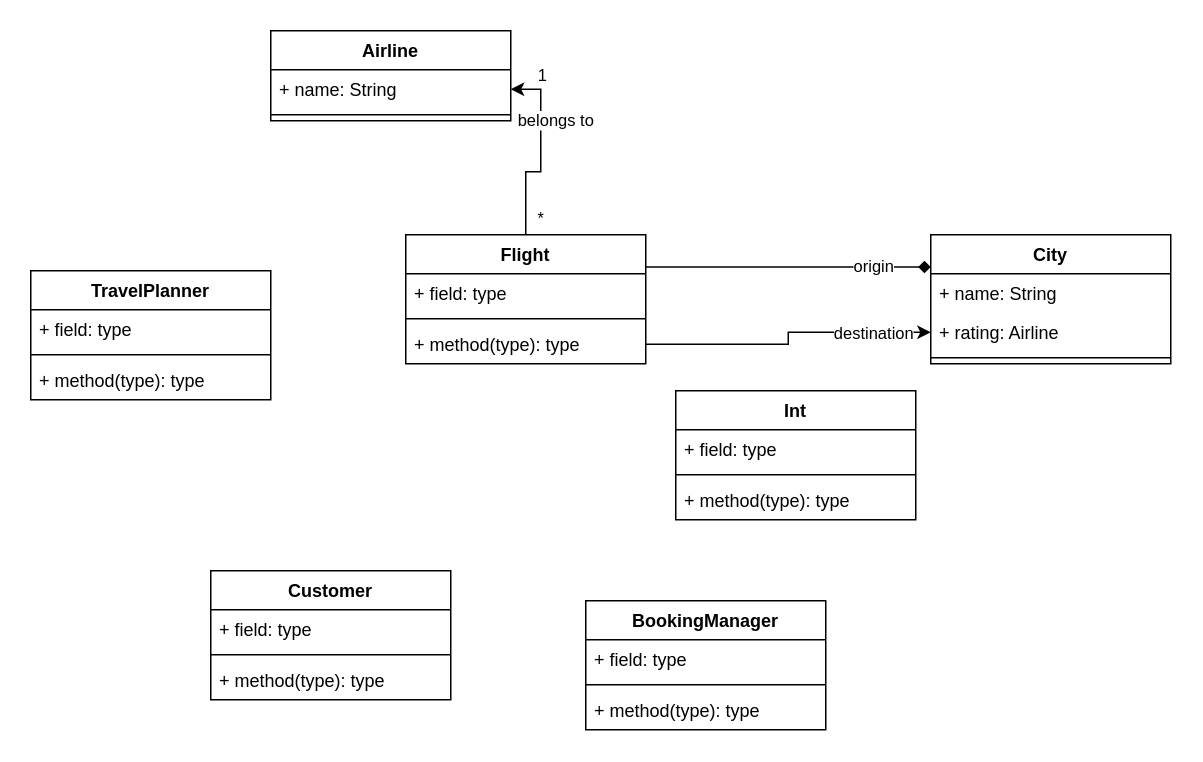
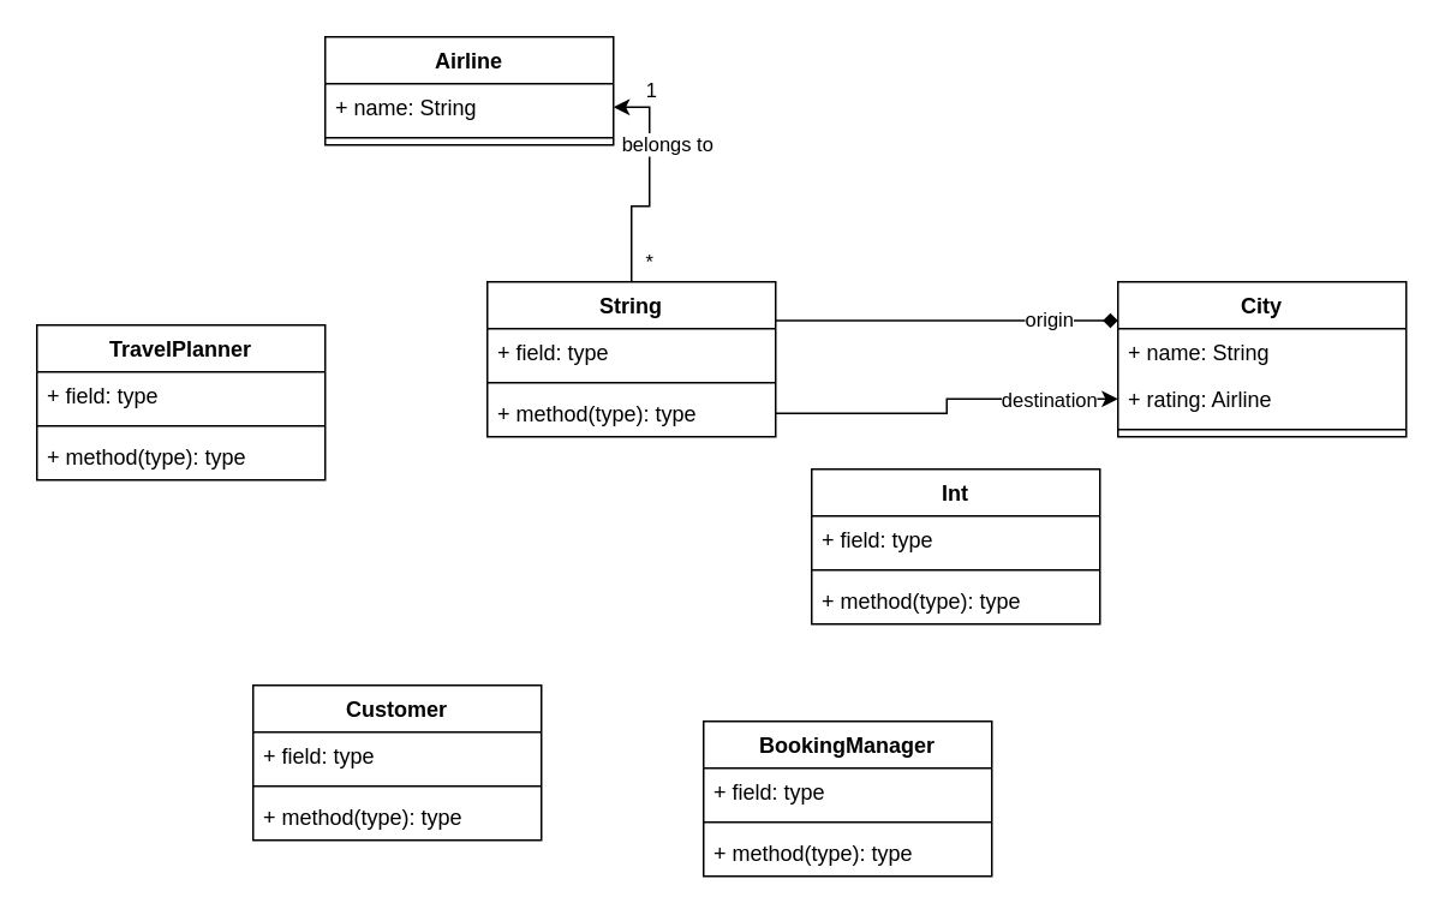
  <mxCell id="0" />
  <mxCell id="1" parent="0" />
  <mxCell id="2" value="City" style="swimlane;fontStyle=1;align=center;verticalAlign=top;childLayout=stackLayout;horizontal=1;startSize=26;horizontalStack=0;resizeParent=1;resizeParentMax=0;resizeLast=0;collapsible=1;marginBottom=0;" vertex="1" parent="1"><mxGeometry x="620" y="156" width="160" height="86" as="geometry" /></mxCell>
  <mxCell id="3" value="+ name: String" style="text;strokeColor=none;fillColor=none;align=left;verticalAlign=top;spacingLeft=4;spacingRight=4;overflow=hidden;rotatable=0;points=[[0,0.5],[1,0.5]];portConstraint=eastwest;" vertex="1" parent="2"><mxGeometry y="26" width="160" height="26" as="geometry" /></mxCell>
  <mxCell id="4" value="+ rating: Airline" style="text;strokeColor=none;fillColor=none;align=left;verticalAlign=top;spacingLeft=4;spacingRight=4;overflow=hidden;rotatable=0;points=[[0,0.5],[1,0.5]];portConstraint=eastwest;" vertex="1" parent="2"><mxGeometry y="52" width="160" height="26" as="geometry" /></mxCell>
  <mxCell id="5" value="" style="line;strokeWidth=1;fillColor=none;align=left;verticalAlign=middle;spacingTop=-1;spacingLeft=3;spacingRight=3;rotatable=0;labelPosition=right;points=[];portConstraint=eastwest;" vertex="1" parent="2"><mxGeometry y="78" width="160" height="8" as="geometry" /></mxCell>
  <mxCell id="6" style="edgeStyle=orthogonalEdgeStyle;rounded=0;orthogonalLoop=1;jettySize=auto;html=1;exitX=1;exitY=0.25;exitDx=0;exitDy=0;endArrow=diamond;endFill=1;entryX=0;entryY=0.25;entryDx=0;entryDy=0;" edge="1" parent="1" source="12" target="2"><mxGeometry relative="1" as="geometry"><mxPoint x="550" y="92" as="targetPoint" /></mxGeometry></mxCell>
  <mxCell id="7" value="origin" style="edgeLabel;html=1;align=center;verticalAlign=middle;resizable=0;points=[];" vertex="1" connectable="0" parent="6"><mxGeometry x="0.716" y="1" relative="1" as="geometry"><mxPoint x="-11.43" as="offset" /></mxGeometry></mxCell>
  <mxCell id="8" style="edgeStyle=orthogonalEdgeStyle;rounded=0;orthogonalLoop=1;jettySize=auto;html=1;exitX=0.5;exitY=0;exitDx=0;exitDy=0;entryX=1;entryY=0.5;entryDx=0;entryDy=0;endArrow=classic;endFill=1;" edge="1" parent="1" source="12" target="35"><mxGeometry relative="1" as="geometry" /></mxCell>
  <mxCell id="9" value="*" style="edgeLabel;html=1;align=center;verticalAlign=middle;resizable=0;points=[];" vertex="1" connectable="0" parent="8"><mxGeometry x="-0.807" y="-1" relative="1" as="geometry"><mxPoint x="8.99" as="offset" /></mxGeometry></mxCell>
  <mxCell id="10" value="1" style="edgeLabel;html=1;align=center;verticalAlign=middle;resizable=0;points=[];" vertex="1" connectable="0" parent="8"><mxGeometry x="0.69" relative="1" as="geometry"><mxPoint y="-9.03" as="offset" /></mxGeometry></mxCell>
  <mxCell id="11" value="belongs to" style="edgeLabel;html=1;align=center;verticalAlign=middle;resizable=0;points=[];" vertex="1" connectable="0" parent="8"><mxGeometry x="0.089" y="-1" relative="1" as="geometry"><mxPoint x="8.97" y="-17.03" as="offset" /></mxGeometry></mxCell>
- <mxCell id="12" value="Flight" style="swimlane;fontStyle=1;align=center;verticalAlign=top;childLayout=stackLayout;horizontal=1;startSize=26;horizontalStack=0;resizeParent=1;resizeParentMax=0;resizeLast=0;collapsible=1;marginBottom=0;" vertex="1" parent="1"><mxGeometry x="270" y="156" width="160" height="86" as="geometry" /></mxCell>
+ <mxCell id="12" value="String" style="swimlane;fontStyle=1;align=center;verticalAlign=top;childLayout=stackLayout;horizontal=1;startSize=26;horizontalStack=0;resizeParent=1;resizeParentMax=0;resizeLast=0;collapsible=1;marginBottom=0;" vertex="1" parent="1"><mxGeometry x="270" y="156" width="160" height="86" as="geometry" /></mxCell>
  <mxCell id="13" value="+ field: type" style="text;strokeColor=none;fillColor=none;align=left;verticalAlign=top;spacingLeft=4;spacingRight=4;overflow=hidden;rotatable=0;points=[[0,0.5],[1,0.5]];portConstraint=eastwest;" vertex="1" parent="12"><mxGeometry y="26" width="160" height="26" as="geometry" /></mxCell>
  <mxCell id="14" value="" style="line;strokeWidth=1;fillColor=none;align=left;verticalAlign=middle;spacingTop=-1;spacingLeft=3;spacingRight=3;rotatable=0;labelPosition=right;points=[];portConstraint=eastwest;" vertex="1" parent="12"><mxGeometry y="52" width="160" height="8" as="geometry" /></mxCell>
  <mxCell id="15" value="+ method(type): type" style="text;strokeColor=none;fillColor=none;align=left;verticalAlign=top;spacingLeft=4;spacingRight=4;overflow=hidden;rotatable=0;points=[[0,0.5],[1,0.5]];portConstraint=eastwest;" vertex="1" parent="12"><mxGeometry y="60" width="160" height="26" as="geometry" /></mxCell>
  <mxCell id="16" value="Int" style="swimlane;fontStyle=1;align=center;verticalAlign=top;childLayout=stackLayout;horizontal=1;startSize=26;horizontalStack=0;resizeParent=1;resizeParentMax=0;resizeLast=0;collapsible=1;marginBottom=0;" vertex="1" parent="1"><mxGeometry x="450" y="260" width="160" height="86" as="geometry" /></mxCell>
  <mxCell id="17" value="+ field: type" style="text;strokeColor=none;fillColor=none;align=left;verticalAlign=top;spacingLeft=4;spacingRight=4;overflow=hidden;rotatable=0;points=[[0,0.5],[1,0.5]];portConstraint=eastwest;" vertex="1" parent="16"><mxGeometry y="26" width="160" height="26" as="geometry" /></mxCell>
  <mxCell id="18" value="" style="line;strokeWidth=1;fillColor=none;align=left;verticalAlign=middle;spacingTop=-1;spacingLeft=3;spacingRight=3;rotatable=0;labelPosition=right;points=[];portConstraint=eastwest;" vertex="1" parent="16"><mxGeometry y="52" width="160" height="8" as="geometry" /></mxCell>
  <mxCell id="19" value="+ method(type): type" style="text;strokeColor=none;fillColor=none;align=left;verticalAlign=top;spacingLeft=4;spacingRight=4;overflow=hidden;rotatable=0;points=[[0,0.5],[1,0.5]];portConstraint=eastwest;" vertex="1" parent="16"><mxGeometry y="60" width="160" height="26" as="geometry" /></mxCell>
  <mxCell id="20" value="BookingManager" style="swimlane;fontStyle=1;align=center;verticalAlign=top;childLayout=stackLayout;horizontal=1;startSize=26;horizontalStack=0;resizeParent=1;resizeParentMax=0;resizeLast=0;collapsible=1;marginBottom=0;" vertex="1" parent="1"><mxGeometry x="390" y="400" width="160" height="86" as="geometry" /></mxCell>
  <mxCell id="21" value="+ field: type" style="text;strokeColor=none;fillColor=none;align=left;verticalAlign=top;spacingLeft=4;spacingRight=4;overflow=hidden;rotatable=0;points=[[0,0.5],[1,0.5]];portConstraint=eastwest;" vertex="1" parent="20"><mxGeometry y="26" width="160" height="26" as="geometry" /></mxCell>
  <mxCell id="22" value="" style="line;strokeWidth=1;fillColor=none;align=left;verticalAlign=middle;spacingTop=-1;spacingLeft=3;spacingRight=3;rotatable=0;labelPosition=right;points=[];portConstraint=eastwest;" vertex="1" parent="20"><mxGeometry y="52" width="160" height="8" as="geometry" /></mxCell>
  <mxCell id="23" value="+ method(type): type" style="text;strokeColor=none;fillColor=none;align=left;verticalAlign=top;spacingLeft=4;spacingRight=4;overflow=hidden;rotatable=0;points=[[0,0.5],[1,0.5]];portConstraint=eastwest;" vertex="1" parent="20"><mxGeometry y="60" width="160" height="26" as="geometry" /></mxCell>
  <mxCell id="24" value="TravelPlanner" style="swimlane;fontStyle=1;align=center;verticalAlign=top;childLayout=stackLayout;horizontal=1;startSize=26;horizontalStack=0;resizeParent=1;resizeParentMax=0;resizeLast=0;collapsible=1;marginBottom=0;" vertex="1" parent="1"><mxGeometry x="20" y="180" width="160" height="86" as="geometry" /></mxCell>
  <mxCell id="25" value="+ field: type" style="text;strokeColor=none;fillColor=none;align=left;verticalAlign=top;spacingLeft=4;spacingRight=4;overflow=hidden;rotatable=0;points=[[0,0.5],[1,0.5]];portConstraint=eastwest;" vertex="1" parent="24"><mxGeometry y="26" width="160" height="26" as="geometry" /></mxCell>
  <mxCell id="26" value="" style="line;strokeWidth=1;fillColor=none;align=left;verticalAlign=middle;spacingTop=-1;spacingLeft=3;spacingRight=3;rotatable=0;labelPosition=right;points=[];portConstraint=eastwest;" vertex="1" parent="24"><mxGeometry y="52" width="160" height="8" as="geometry" /></mxCell>
  <mxCell id="27" value="+ method(type): type" style="text;strokeColor=none;fillColor=none;align=left;verticalAlign=top;spacingLeft=4;spacingRight=4;overflow=hidden;rotatable=0;points=[[0,0.5],[1,0.5]];portConstraint=eastwest;" vertex="1" parent="24"><mxGeometry y="60" width="160" height="26" as="geometry" /></mxCell>
  <mxCell id="28" value="Customer" style="swimlane;fontStyle=1;align=center;verticalAlign=top;childLayout=stackLayout;horizontal=1;startSize=26;horizontalStack=0;resizeParent=1;resizeParentMax=0;resizeLast=0;collapsible=1;marginBottom=0;" vertex="1" parent="1"><mxGeometry x="140" y="380" width="160" height="86" as="geometry" /></mxCell>
  <mxCell id="29" value="+ field: type" style="text;strokeColor=none;fillColor=none;align=left;verticalAlign=top;spacingLeft=4;spacingRight=4;overflow=hidden;rotatable=0;points=[[0,0.5],[1,0.5]];portConstraint=eastwest;" vertex="1" parent="28"><mxGeometry y="26" width="160" height="26" as="geometry" /></mxCell>
  <mxCell id="30" value="" style="line;strokeWidth=1;fillColor=none;align=left;verticalAlign=middle;spacingTop=-1;spacingLeft=3;spacingRight=3;rotatable=0;labelPosition=right;points=[];portConstraint=eastwest;" vertex="1" parent="28"><mxGeometry y="52" width="160" height="8" as="geometry" /></mxCell>
  <mxCell id="31" value="+ method(type): type" style="text;strokeColor=none;fillColor=none;align=left;verticalAlign=top;spacingLeft=4;spacingRight=4;overflow=hidden;rotatable=0;points=[[0,0.5],[1,0.5]];portConstraint=eastwest;" vertex="1" parent="28"><mxGeometry y="60" width="160" height="26" as="geometry" /></mxCell>
  <mxCell id="32" style="edgeStyle=orthogonalEdgeStyle;rounded=0;orthogonalLoop=1;jettySize=auto;html=1;exitX=1;exitY=0.5;exitDx=0;exitDy=0;entryX=0;entryY=0.5;entryDx=0;entryDy=0;endArrow=classic;endFill=1;" edge="1" parent="1" source="15" target="4"><mxGeometry relative="1" as="geometry" /></mxCell>
  <mxCell id="33" value="destination" style="edgeLabel;html=1;align=center;verticalAlign=middle;resizable=0;points=[];" vertex="1" connectable="0" parent="32"><mxGeometry x="0.649" relative="1" as="geometry"><mxPoint x="-3.43" as="offset" /></mxGeometry></mxCell>
  <mxCell id="34" value="Airline" style="swimlane;fontStyle=1;align=center;verticalAlign=top;childLayout=stackLayout;horizontal=1;startSize=26;horizontalStack=0;resizeParent=1;resizeParentMax=0;resizeLast=0;collapsible=1;marginBottom=0;" vertex="1" parent="1"><mxGeometry x="180" y="20" width="160" height="60" as="geometry" /></mxCell>
  <mxCell id="35" value="+ name: String" style="text;strokeColor=none;fillColor=none;align=left;verticalAlign=top;spacingLeft=4;spacingRight=4;overflow=hidden;rotatable=0;points=[[0,0.5],[1,0.5]];portConstraint=eastwest;" vertex="1" parent="34"><mxGeometry y="26" width="160" height="26" as="geometry" /></mxCell>
  <mxCell id="36" value="" style="line;strokeWidth=1;fillColor=none;align=left;verticalAlign=middle;spacingTop=-1;spacingLeft=3;spacingRight=3;rotatable=0;labelPosition=right;points=[];portConstraint=eastwest;" vertex="1" parent="34"><mxGeometry y="52" width="160" height="8" as="geometry" /></mxCell>
